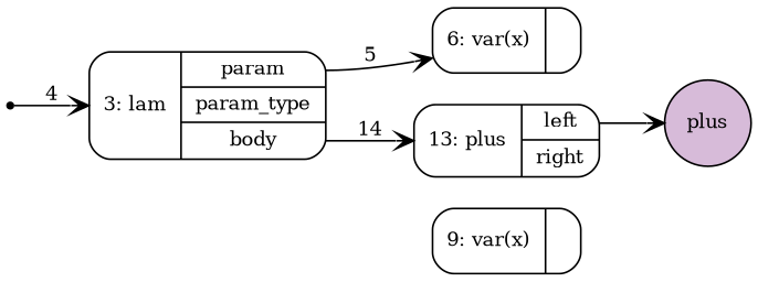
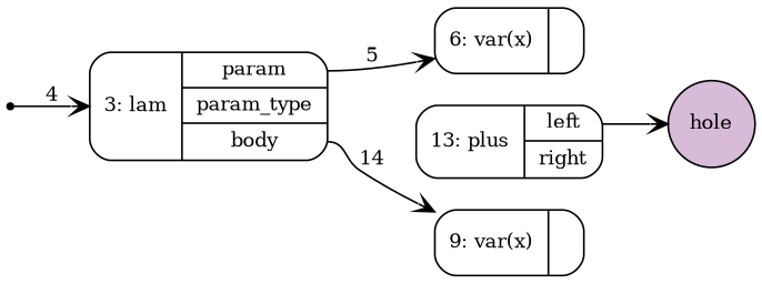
  digraph {
    rankdir=LR
    node [color=black fillcolor=white fontsize=11 ranksep=0 shape=Mrecord style=filled]
    edge [arrowhead=vee color=black fontsize=11 weight=2]
    n1 [fillcolor=black label="{0: root|{<root> root}}" shape=point]
    n2 [label="{3: lam|{<param> param|<param_type> param_type|<body> body}}"]
    n3 [label="{6: var(x)|{}}"]
    n4 [label="{13: plus|{<left> left|<right> right}}"]
-   hole [fillcolor="#D7BBD9" shape=circle label=plus color=""]
+   hole [fillcolor="#D7BBD9" shape=circle color=""]
    n6 [label="{9: var(x)|{}}"]
    subgraph sub_1 {
      rank=min
      n1
    }
    n1 -> n2 [label=4 tailport=root]
    n2 -> n3 [label=5 tailport=param]
-   n2 -> n4 [label=14 tailport=body]
+   n2 -> n6 [label=14 tailport=body]
    n4 -> hole [tailport=left color=""]
  }
